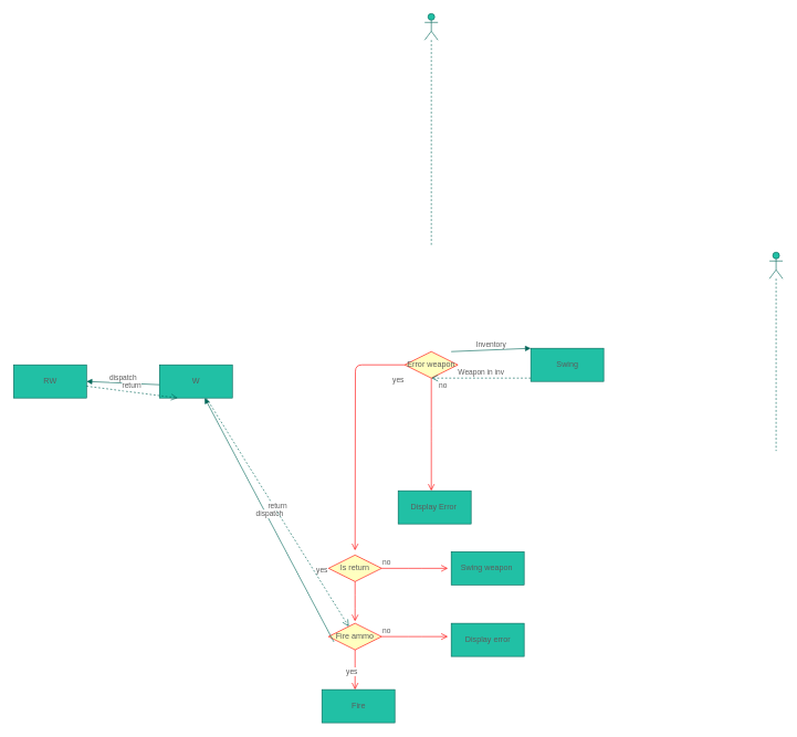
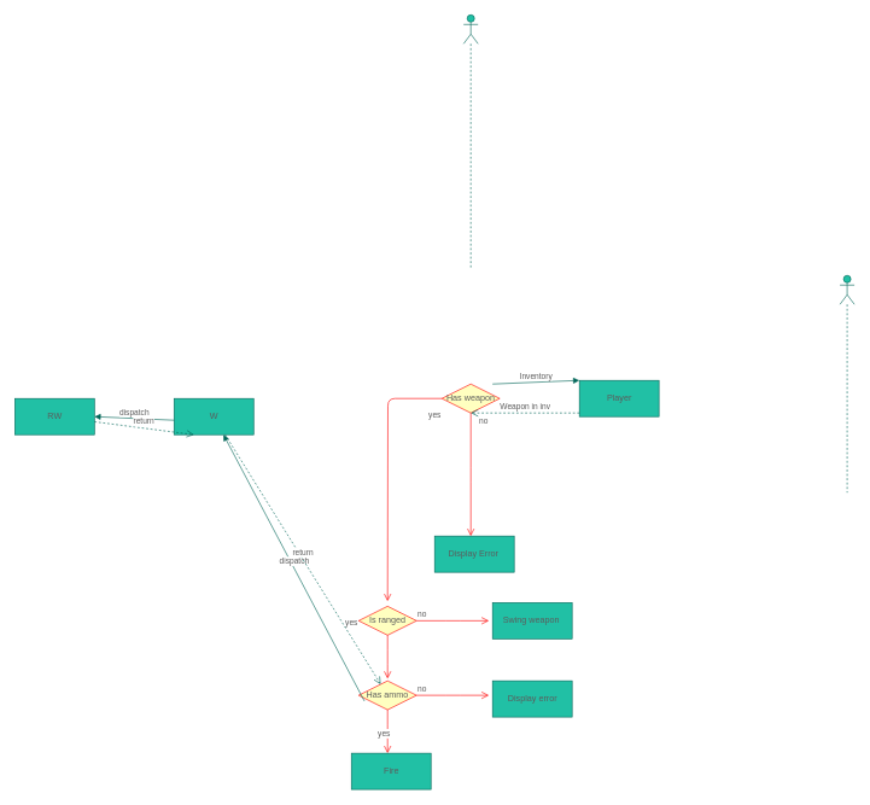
  <mxCell id="0" />
  <mxCell id="1" parent="0" />
  <mxCell id="2" value="" style="shape=umlLifeline;participant=umlActor;perimeter=lifelinePerimeter;whiteSpace=wrap;html=1;container=1;collapsible=0;recursiveResize=0;verticalAlign=top;spacingTop=36;outlineConnect=0;rounded=0;sketch=0;fontColor=#5C5C5C;strokeColor=#006658;fillColor=#21C0A5;" vertex="1" parent="1"><mxGeometry x="1160" y="380" width="20" height="300" as="geometry" /></mxCell>
  <mxCell id="3" value="" style="shape=umlLifeline;participant=umlActor;perimeter=lifelinePerimeter;whiteSpace=wrap;html=1;container=1;collapsible=0;recursiveResize=0;verticalAlign=top;spacingTop=36;outlineConnect=0;rounded=0;sketch=0;fontColor=#5C5C5C;strokeColor=#006658;fillColor=#21C0A5;" vertex="1" parent="1"><mxGeometry x="640" y="20" width="20" height="350" as="geometry" /></mxCell>
  <mxCell id="4" value="Display Error&amp;nbsp;" style="html=1;rounded=0;sketch=0;fontColor=#5C5C5C;strokeColor=#006658;fillColor=#21C0A5;" vertex="1" parent="1"><mxGeometry x="600" y="740" width="110" height="50" as="geometry" /></mxCell>
- <mxCell id="5" value="Error weapon" style="rhombus;whiteSpace=wrap;html=1;fillColor=#ffffc0;strokeColor=#ff0000;rounded=0;sketch=0;fontColor=#5C5C5C;" vertex="1" parent="1"><mxGeometry x="610" y="530" width="80" height="40" as="geometry" /></mxCell>
+ <mxCell id="5" value="Has weapon" style="rhombus;whiteSpace=wrap;html=1;fillColor=#ffffc0;strokeColor=#ff0000;rounded=0;sketch=0;fontColor=#5C5C5C;" vertex="1" parent="1"><mxGeometry x="610" y="530" width="80" height="40" as="geometry" /></mxCell>
  <mxCell id="6" value="no" style="edgeStyle=orthogonalEdgeStyle;html=1;align=left;verticalAlign=bottom;endArrow=open;endSize=8;strokeColor=#ff0000;rounded=1;sketch=0;fontColor=#5C5C5C;fillColor=#21C0A5;curved=0;" edge="1" source="5" parent="1"><mxGeometry x="-0.765" y="10" relative="1" as="geometry"><mxPoint x="650" y="740" as="targetPoint" /><mxPoint as="offset" /></mxGeometry></mxCell>
  <mxCell id="7" value="yes" style="edgeStyle=orthogonalEdgeStyle;html=1;align=left;verticalAlign=top;endArrow=open;endSize=8;strokeColor=#ff0000;rounded=1;sketch=0;fontColor=#5C5C5C;fillColor=#21C0A5;curved=0;" edge="1" source="5" parent="1"><mxGeometry x="-0.887" y="10" relative="1" as="geometry"><mxPoint x="535" y="830" as="targetPoint" /><mxPoint as="offset" /></mxGeometry></mxCell>
  <mxCell id="8" value="RW" style="html=1;rounded=0;sketch=0;fontColor=#5C5C5C;strokeColor=#006658;fillColor=#21C0A5;" vertex="1" parent="1"><mxGeometry x="20" y="550" width="110" height="50" as="geometry" /></mxCell>
- <mxCell id="9" value="Is return" style="rhombus;whiteSpace=wrap;html=1;fillColor=#ffffc0;strokeColor=#ff0000;rounded=0;sketch=0;fontColor=#5C5C5C;" vertex="1" parent="1"><mxGeometry x="495" y="837" width="80" height="40" as="geometry" /></mxCell>
+ <mxCell id="9" value="Is ranged" style="rhombus;whiteSpace=wrap;html=1;fillColor=#ffffc0;strokeColor=#ff0000;rounded=0;sketch=0;fontColor=#5C5C5C;" vertex="1" parent="1"><mxGeometry x="495" y="837" width="80" height="40" as="geometry" /></mxCell>
  <mxCell id="10" value="no" style="edgeStyle=orthogonalEdgeStyle;html=1;align=left;verticalAlign=bottom;endArrow=open;endSize=8;strokeColor=#ff0000;rounded=1;sketch=0;fontColor=#5C5C5C;fillColor=#21C0A5;curved=0;" edge="1" source="9" parent="1"><mxGeometry x="-1" relative="1" as="geometry"><mxPoint x="675" y="857" as="targetPoint" /></mxGeometry></mxCell>
  <mxCell id="11" value="yes" style="edgeStyle=orthogonalEdgeStyle;html=1;align=left;verticalAlign=top;endArrow=open;endSize=8;strokeColor=#ff0000;rounded=1;sketch=0;fontColor=#5C5C5C;fillColor=#21C0A5;curved=0;" edge="1" source="9" parent="1"><mxGeometry x="-1" y="-67" relative="1" as="geometry"><mxPoint x="535" y="937" as="targetPoint" /><mxPoint x="7" y="-30" as="offset" /></mxGeometry></mxCell>
  <mxCell id="12" value="Swing weapon&amp;nbsp;" style="html=1;rounded=0;sketch=0;fontColor=#5C5C5C;strokeColor=#006658;fillColor=#21C0A5;" vertex="1" parent="1"><mxGeometry x="680" y="832" width="110" height="50" as="geometry" /></mxCell>
- <mxCell id="13" value="Fire ammo" style="rhombus;whiteSpace=wrap;html=1;fillColor=#ffffc0;strokeColor=#ff0000;rounded=0;sketch=0;fontColor=#5C5C5C;" vertex="1" parent="1"><mxGeometry x="495" y="940" width="80" height="40" as="geometry" /></mxCell>
+ <mxCell id="13" value="Has ammo" style="rhombus;whiteSpace=wrap;html=1;fillColor=#ffffc0;strokeColor=#ff0000;rounded=0;sketch=0;fontColor=#5C5C5C;" vertex="1" parent="1"><mxGeometry x="495" y="940" width="80" height="40" as="geometry" /></mxCell>
  <mxCell id="14" value="no" style="edgeStyle=orthogonalEdgeStyle;html=1;align=left;verticalAlign=bottom;endArrow=open;endSize=8;strokeColor=#ff0000;rounded=1;sketch=0;fontColor=#5C5C5C;fillColor=#21C0A5;curved=0;" edge="1" source="13" parent="1"><mxGeometry x="-1" relative="1" as="geometry"><mxPoint x="675" y="960" as="targetPoint" /></mxGeometry></mxCell>
  <mxCell id="15" value="yes" style="edgeStyle=orthogonalEdgeStyle;html=1;align=left;verticalAlign=top;endArrow=open;endSize=8;strokeColor=#ff0000;rounded=1;sketch=0;fontColor=#5C5C5C;fillColor=#21C0A5;curved=0;" edge="1" source="13" parent="1"><mxGeometry x="-0.333" y="-15" relative="1" as="geometry"><mxPoint x="535" y="1040" as="targetPoint" /><mxPoint as="offset" /></mxGeometry></mxCell>
  <mxCell id="16" value="Display error" style="html=1;rounded=0;sketch=0;fontColor=#5C5C5C;strokeColor=#006658;fillColor=#21C0A5;" vertex="1" parent="1"><mxGeometry x="680" y="940" width="110" height="50" as="geometry" /></mxCell>
  <mxCell id="17" value="Fire" style="html=1;rounded=0;sketch=0;fontColor=#5C5C5C;strokeColor=#006658;fillColor=#21C0A5;" vertex="1" parent="1"><mxGeometry x="485" y="1040" width="110" height="50" as="geometry" /></mxCell>
- <mxCell id="18" value="Swing" style="html=1;rounded=0;sketch=0;fontColor=#5C5C5C;strokeColor=#006658;fillColor=#21C0A5;" vertex="1" parent="1"><mxGeometry x="800" y="525" width="110" height="50" as="geometry" /></mxCell>
+ <mxCell id="18" value="Player" style="html=1;rounded=0;sketch=0;fontColor=#5C5C5C;strokeColor=#006658;fillColor=#21C0A5;" vertex="1" parent="1"><mxGeometry x="800" y="525" width="110" height="50" as="geometry" /></mxCell>
  <mxCell id="19" value="Inventory" style="html=1;verticalAlign=bottom;endArrow=block;rounded=1;sketch=0;fontColor=#5C5C5C;strokeColor=#006658;fillColor=#21C0A5;curved=0;entryX=0;entryY=0;entryDx=0;entryDy=0;" edge="1" parent="1" target="18"><mxGeometry width="80" relative="1" as="geometry"><mxPoint x="680" y="530" as="sourcePoint" /><mxPoint x="760" y="530" as="targetPoint" /></mxGeometry></mxCell>
  <mxCell id="20" value="Weapon in inv" style="html=1;verticalAlign=bottom;endArrow=open;dashed=1;endSize=8;rounded=1;sketch=0;fontColor=#5C5C5C;strokeColor=#006658;fillColor=#21C0A5;curved=0;entryX=0.5;entryY=1;entryDx=0;entryDy=0;" edge="1" parent="1" target="5"><mxGeometry relative="1" as="geometry"><mxPoint x="800" y="570" as="sourcePoint" /><mxPoint x="720" y="570" as="targetPoint" /></mxGeometry></mxCell>
  <mxCell id="21" value="W" style="html=1;rounded=0;sketch=0;fontColor=#5C5C5C;strokeColor=#006658;fillColor=#21C0A5;" vertex="1" parent="1"><mxGeometry x="240" y="550" width="110" height="50" as="geometry" /></mxCell>
  <mxCell id="22" value="dispatch" style="html=1;verticalAlign=bottom;endArrow=block;rounded=1;sketch=0;fontColor=#5C5C5C;strokeColor=#006658;fillColor=#21C0A5;curved=0;exitX=0.1;exitY=0.7;exitDx=0;exitDy=0;exitPerimeter=0;" edge="1" parent="1" source="13" target="21"><mxGeometry width="80" relative="1" as="geometry"><mxPoint x="400" y="1060" as="sourcePoint" /><mxPoint x="400" y="960" as="targetPoint" /></mxGeometry></mxCell>
  <mxCell id="23" value="dispatch" style="html=1;verticalAlign=bottom;endArrow=block;rounded=1;sketch=0;fontColor=#5C5C5C;strokeColor=#006658;fillColor=#21C0A5;curved=0;entryX=1;entryY=0.5;entryDx=0;entryDy=0;" edge="1" parent="1" target="8"><mxGeometry width="80" relative="1" as="geometry"><mxPoint x="240" y="580" as="sourcePoint" /><mxPoint x="320" y="580" as="targetPoint" /></mxGeometry></mxCell>
  <mxCell id="24" value="return" style="html=1;verticalAlign=bottom;endArrow=open;dashed=1;endSize=8;rounded=1;sketch=0;fontColor=#5C5C5C;strokeColor=#006658;fillColor=#21C0A5;curved=0;entryX=0.25;entryY=1;entryDx=0;entryDy=0;" edge="1" parent="1" source="8" target="21"><mxGeometry relative="1" as="geometry"><mxPoint x="230" y="590" as="sourcePoint" /><mxPoint x="150" y="590" as="targetPoint" /></mxGeometry></mxCell>
  <mxCell id="25" value="return" style="html=1;verticalAlign=bottom;endArrow=open;dashed=1;endSize=8;rounded=1;sketch=0;fontColor=#5C5C5C;strokeColor=#006658;fillColor=#21C0A5;curved=0;" edge="1" parent="1" source="21" target="13"><mxGeometry relative="1" as="geometry"><mxPoint x="290" y="640" as="sourcePoint" /><mxPoint x="210" y="640" as="targetPoint" /></mxGeometry></mxCell>
